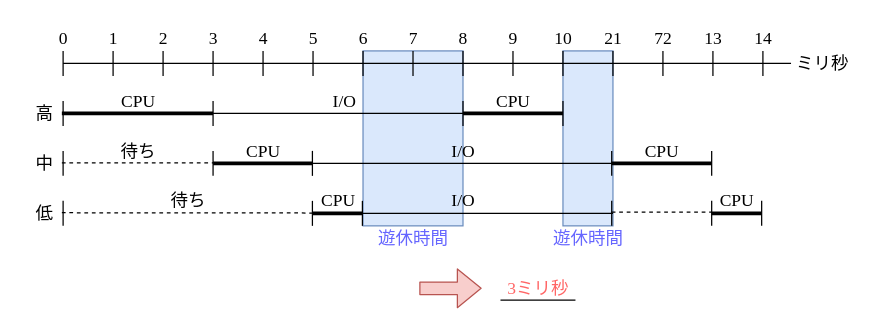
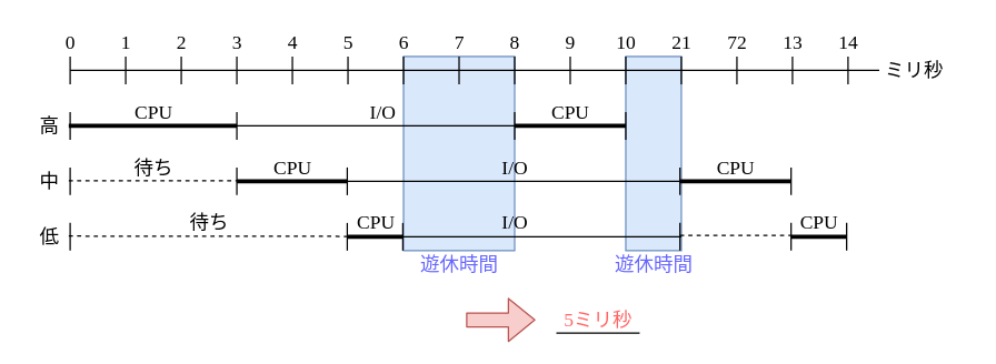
  <mxCell id="0" />
  <mxCell id="1" parent="0" />
  <mxCell id="2" value="" style="rounded=0;whiteSpace=wrap;html=1;fontFamily=Tahoma;fontSize=14;align=center;fillColor=#dae8fc;strokeColor=#6c8ebf;" vertex="1" parent="1"><mxGeometry x="450" y="40" width="40" height="140" as="geometry" /></mxCell>
  <mxCell id="3" value="" style="rounded=0;whiteSpace=wrap;html=1;fontFamily=Tahoma;fontSize=14;align=center;fillColor=#dae8fc;strokeColor=#6c8ebf;" vertex="1" parent="1"><mxGeometry x="290" y="40" width="80" height="140" as="geometry" /></mxCell>
  <mxCell id="4" value="" style="endArrow=none;html=1;" edge="1" parent="1"><mxGeometry width="50" height="50" relative="1" as="geometry"><mxPoint x="50" y="50" as="sourcePoint" /><mxPoint x="632.5" y="50" as="targetPoint" /></mxGeometry></mxCell>
  <mxCell id="5" value="" style="endArrow=none;html=1;" edge="1" parent="1"><mxGeometry width="50" height="50" relative="1" as="geometry"><mxPoint x="50" y="60" as="sourcePoint" /><mxPoint x="50" y="40" as="targetPoint" /></mxGeometry></mxCell>
  <mxCell id="6" value="" style="endArrow=none;html=1;" edge="1" parent="1"><mxGeometry width="50" height="50" relative="1" as="geometry"><mxPoint x="90" y="60" as="sourcePoint" /><mxPoint x="90" y="40" as="targetPoint" /></mxGeometry></mxCell>
  <mxCell id="7" value="" style="endArrow=none;html=1;" edge="1" parent="1"><mxGeometry width="50" height="50" relative="1" as="geometry"><mxPoint x="130" y="60" as="sourcePoint" /><mxPoint x="130" y="40" as="targetPoint" /></mxGeometry></mxCell>
  <mxCell id="8" value="" style="endArrow=none;html=1;" edge="1" parent="1"><mxGeometry width="50" height="50" relative="1" as="geometry"><mxPoint x="170" y="60" as="sourcePoint" /><mxPoint x="170" y="40" as="targetPoint" /></mxGeometry></mxCell>
  <mxCell id="9" value="" style="endArrow=none;html=1;" edge="1" parent="1"><mxGeometry width="50" height="50" relative="1" as="geometry"><mxPoint x="210" y="60" as="sourcePoint" /><mxPoint x="210" y="40" as="targetPoint" /></mxGeometry></mxCell>
  <mxCell id="10" value="" style="endArrow=none;html=1;" edge="1" parent="1"><mxGeometry width="50" height="50" relative="1" as="geometry"><mxPoint x="250" y="60" as="sourcePoint" /><mxPoint x="250" y="40" as="targetPoint" /></mxGeometry></mxCell>
  <mxCell id="11" value="0" style="text;html=1;resizable=0;points=[];autosize=1;align=center;verticalAlign=top;spacingTop=-4;fontFamily=Tahoma;fontSize=14;" vertex="1" parent="1"><mxGeometry x="40" y="20" width="20" height="20" as="geometry" /></mxCell>
  <mxCell id="12" value="1" style="text;html=1;resizable=0;points=[];autosize=1;align=center;verticalAlign=top;spacingTop=-4;fontFamily=Tahoma;fontSize=14;" vertex="1" parent="1"><mxGeometry x="80" y="20" width="20" height="20" as="geometry" /></mxCell>
  <mxCell id="13" value="2" style="text;html=1;resizable=0;points=[];autosize=1;align=center;verticalAlign=top;spacingTop=-4;fontFamily=Tahoma;fontSize=14;" vertex="1" parent="1"><mxGeometry x="120" y="20" width="20" height="20" as="geometry" /></mxCell>
  <mxCell id="14" value="3" style="text;html=1;resizable=0;points=[];autosize=1;align=center;verticalAlign=top;spacingTop=-4;fontFamily=Tahoma;fontSize=14;" vertex="1" parent="1"><mxGeometry x="160" y="20" width="20" height="20" as="geometry" /></mxCell>
  <mxCell id="15" value="4" style="text;html=1;resizable=0;points=[];autosize=1;align=center;verticalAlign=top;spacingTop=-4;fontFamily=Tahoma;fontSize=14;" vertex="1" parent="1"><mxGeometry x="200" y="20" width="20" height="20" as="geometry" /></mxCell>
  <mxCell id="16" value="5" style="text;html=1;resizable=0;points=[];autosize=1;align=center;verticalAlign=top;spacingTop=-4;fontFamily=Tahoma;fontSize=14;" vertex="1" parent="1"><mxGeometry x="240" y="20" width="20" height="20" as="geometry" /></mxCell>
  <mxCell id="17" value="" style="endArrow=none;html=1;" edge="1" parent="1"><mxGeometry width="50" height="50" relative="1" as="geometry"><mxPoint x="290" y="60" as="sourcePoint" /><mxPoint x="290" y="40" as="targetPoint" /></mxGeometry></mxCell>
  <mxCell id="18" value="6" style="text;html=1;resizable=0;points=[];autosize=1;align=center;verticalAlign=top;spacingTop=-4;fontFamily=Tahoma;fontSize=14;" vertex="1" parent="1"><mxGeometry x="280" y="20" width="20" height="20" as="geometry" /></mxCell>
  <mxCell id="19" value="" style="endArrow=none;html=1;" edge="1" parent="1"><mxGeometry width="50" height="50" relative="1" as="geometry"><mxPoint x="330" y="60" as="sourcePoint" /><mxPoint x="330" y="40" as="targetPoint" /></mxGeometry></mxCell>
  <mxCell id="20" value="7" style="text;html=1;resizable=0;points=[];autosize=1;align=center;verticalAlign=top;spacingTop=-4;fontFamily=Tahoma;fontSize=14;" vertex="1" parent="1"><mxGeometry x="320" y="20" width="20" height="20" as="geometry" /></mxCell>
  <mxCell id="21" value="" style="endArrow=none;html=1;" edge="1" parent="1"><mxGeometry width="50" height="50" relative="1" as="geometry"><mxPoint x="370" y="60" as="sourcePoint" /><mxPoint x="370" y="40" as="targetPoint" /></mxGeometry></mxCell>
  <mxCell id="22" value="8" style="text;html=1;resizable=0;points=[];autosize=1;align=center;verticalAlign=top;spacingTop=-4;fontFamily=Tahoma;fontSize=14;" vertex="1" parent="1"><mxGeometry x="360" y="20" width="20" height="20" as="geometry" /></mxCell>
  <mxCell id="23" value="" style="endArrow=none;html=1;" edge="1" parent="1"><mxGeometry width="50" height="50" relative="1" as="geometry"><mxPoint x="410" y="60" as="sourcePoint" /><mxPoint x="410" y="40" as="targetPoint" /></mxGeometry></mxCell>
  <mxCell id="24" value="9" style="text;html=1;resizable=0;points=[];autosize=1;align=center;verticalAlign=top;spacingTop=-4;fontFamily=Tahoma;fontSize=14;" vertex="1" parent="1"><mxGeometry x="400" y="20" width="20" height="20" as="geometry" /></mxCell>
  <mxCell id="25" value="" style="endArrow=none;html=1;" edge="1" parent="1"><mxGeometry width="50" height="50" relative="1" as="geometry"><mxPoint x="450" y="60" as="sourcePoint" /><mxPoint x="450" y="40" as="targetPoint" /></mxGeometry></mxCell>
  <mxCell id="26" value="10" style="text;html=1;resizable=0;points=[];autosize=1;align=center;verticalAlign=top;spacingTop=-4;fontFamily=Tahoma;fontSize=14;" vertex="1" parent="1"><mxGeometry x="435" y="20" width="30" height="20" as="geometry" /></mxCell>
  <mxCell id="27" value="" style="endArrow=none;html=1;" edge="1" parent="1"><mxGeometry width="50" height="50" relative="1" as="geometry"><mxPoint x="490" y="60" as="sourcePoint" /><mxPoint x="490" y="40" as="targetPoint" /></mxGeometry></mxCell>
  <mxCell id="28" value="21" style="text;html=1;resizable=0;points=[];autosize=1;align=center;verticalAlign=top;spacingTop=-4;fontFamily=Tahoma;fontSize=14;" vertex="1" parent="1"><mxGeometry x="475" y="20" width="30" height="20" as="geometry" /></mxCell>
  <mxCell id="29" value="" style="endArrow=none;html=1;" edge="1" parent="1"><mxGeometry width="50" height="50" relative="1" as="geometry"><mxPoint x="530" y="60" as="sourcePoint" /><mxPoint x="530" y="40" as="targetPoint" /></mxGeometry></mxCell>
  <mxCell id="30" value="72" style="text;html=1;resizable=0;points=[];autosize=1;align=center;verticalAlign=top;spacingTop=-4;fontFamily=Tahoma;fontSize=14;" vertex="1" parent="1"><mxGeometry x="515" y="20" width="30" height="20" as="geometry" /></mxCell>
  <mxCell id="31" value="" style="endArrow=none;html=1;" edge="1" parent="1"><mxGeometry width="50" height="50" relative="1" as="geometry"><mxPoint x="570" y="60" as="sourcePoint" /><mxPoint x="570" y="40" as="targetPoint" /></mxGeometry></mxCell>
  <mxCell id="32" value="13" style="text;html=1;resizable=0;points=[];autosize=1;align=center;verticalAlign=top;spacingTop=-4;fontFamily=Tahoma;fontSize=14;" vertex="1" parent="1"><mxGeometry x="555" y="20" width="30" height="20" as="geometry" /></mxCell>
  <mxCell id="33" value="" style="endArrow=none;html=1;" edge="1" parent="1"><mxGeometry width="50" height="50" relative="1" as="geometry"><mxPoint x="610" y="60" as="sourcePoint" /><mxPoint x="610" y="40" as="targetPoint" /></mxGeometry></mxCell>
  <mxCell id="34" value="14" style="text;html=1;resizable=0;points=[];autosize=1;align=center;verticalAlign=top;spacingTop=-4;fontFamily=Tahoma;fontSize=14;" vertex="1" parent="1"><mxGeometry x="595" y="20" width="30" height="20" as="geometry" /></mxCell>
  <mxCell id="35" value="ミリ秒" style="text;html=1;resizable=0;points=[];autosize=1;align=left;verticalAlign=top;spacingTop=-4;fontSize=14;fontFamily=Tahoma;" vertex="1" parent="1"><mxGeometry x="635" y="40" width="60" height="20" as="geometry" /></mxCell>
  <mxCell id="36" value="" style="endArrow=none;html=1;strokeWidth=3;" edge="1" parent="1"><mxGeometry width="50" height="50" relative="1" as="geometry"><mxPoint x="49" y="90" as="sourcePoint" /><mxPoint x="170" y="90" as="targetPoint" /></mxGeometry></mxCell>
  <mxCell id="37" value="" style="endArrow=none;html=1;" edge="1" parent="1"><mxGeometry width="50" height="50" relative="1" as="geometry"><mxPoint x="50" y="100" as="sourcePoint" /><mxPoint x="50" y="80" as="targetPoint" /></mxGeometry></mxCell>
  <mxCell id="38" value="" style="endArrow=none;html=1;" edge="1" parent="1"><mxGeometry width="50" height="50" relative="1" as="geometry"><mxPoint x="170" y="100" as="sourcePoint" /><mxPoint x="170" y="80" as="targetPoint" /></mxGeometry></mxCell>
  <mxCell id="39" value="" style="endArrow=none;html=1;" edge="1" parent="1"><mxGeometry width="50" height="50" relative="1" as="geometry"><mxPoint x="370" y="100" as="sourcePoint" /><mxPoint x="370" y="80" as="targetPoint" /></mxGeometry></mxCell>
  <mxCell id="40" value="" style="endArrow=none;html=1;" edge="1" parent="1"><mxGeometry width="50" height="50" relative="1" as="geometry"><mxPoint x="450" y="100" as="sourcePoint" /><mxPoint x="450" y="80" as="targetPoint" /></mxGeometry></mxCell>
  <mxCell id="41" value="CPU" style="text;html=1;resizable=0;points=[];autosize=1;align=center;verticalAlign=top;spacingTop=-4;fontSize=14;fontFamily=Tahoma;" vertex="1" parent="1"><mxGeometry x="90" y="70" width="40" height="20" as="geometry" /></mxCell>
  <mxCell id="42" value="I/O" style="text;html=1;resizable=0;points=[];autosize=1;align=center;verticalAlign=top;spacingTop=-4;fontSize=14;fontFamily=Tahoma;" vertex="1" parent="1"><mxGeometry x="260" y="70" width="30" height="20" as="geometry" /></mxCell>
  <mxCell id="43" value="CPU" style="text;html=1;resizable=0;points=[];autosize=1;align=center;verticalAlign=top;spacingTop=-4;fontSize=14;fontFamily=Tahoma;" vertex="1" parent="1"><mxGeometry x="390" y="70" width="40" height="20" as="geometry" /></mxCell>
  <mxCell id="44" value="高" style="text;html=1;resizable=0;points=[];autosize=1;align=center;verticalAlign=top;spacingTop=-4;fontSize=14;fontFamily=Tahoma;" vertex="1" parent="1"><mxGeometry x="20" y="80" width="30" height="20" as="geometry" /></mxCell>
  <mxCell id="45" value="" style="endArrow=none;html=1;" edge="1" parent="1"><mxGeometry width="50" height="50" relative="1" as="geometry"><mxPoint x="250" y="130" as="sourcePoint" /><mxPoint x="490" y="130" as="targetPoint" /></mxGeometry></mxCell>
  <mxCell id="46" value="" style="endArrow=none;html=1;" edge="1" parent="1"><mxGeometry width="50" height="50" relative="1" as="geometry"><mxPoint x="50" y="140" as="sourcePoint" /><mxPoint x="50" y="120" as="targetPoint" /></mxGeometry></mxCell>
  <mxCell id="47" value="中" style="text;html=1;resizable=0;points=[];autosize=1;align=center;verticalAlign=top;spacingTop=-4;fontSize=14;fontFamily=Tahoma;" vertex="1" parent="1"><mxGeometry x="20" y="120" width="30" height="20" as="geometry" /></mxCell>
  <mxCell id="48" value="" style="endArrow=none;html=1;strokeWidth=3;" edge="1" parent="1"><mxGeometry width="50" height="50" relative="1" as="geometry"><mxPoint x="370" y="90" as="sourcePoint" /><mxPoint x="450" y="90" as="targetPoint" /></mxGeometry></mxCell>
  <mxCell id="49" value="" style="endArrow=none;html=1;strokeWidth=1;" edge="1" parent="1"><mxGeometry width="50" height="50" relative="1" as="geometry"><mxPoint x="170" y="90" as="sourcePoint" /><mxPoint x="370" y="90" as="targetPoint" /></mxGeometry></mxCell>
  <mxCell id="50" value="" style="endArrow=none;html=1;strokeWidth=1;dashed=1;" edge="1" parent="1"><mxGeometry width="50" height="50" relative="1" as="geometry"><mxPoint x="49" y="129.5" as="sourcePoint" /><mxPoint x="170" y="129.5" as="targetPoint" /></mxGeometry></mxCell>
  <mxCell id="51" value="" style="endArrow=none;html=1;" edge="1" parent="1"><mxGeometry width="50" height="50" relative="1" as="geometry"><mxPoint x="170" y="140" as="sourcePoint" /><mxPoint x="170" y="120" as="targetPoint" /></mxGeometry></mxCell>
  <mxCell id="52" value="" style="endArrow=none;html=1;strokeWidth=3;" edge="1" parent="1"><mxGeometry width="50" height="50" relative="1" as="geometry"><mxPoint x="170" y="130" as="sourcePoint" /><mxPoint x="250" y="130" as="targetPoint" /></mxGeometry></mxCell>
  <mxCell id="53" value="CPU" style="text;html=1;resizable=0;points=[];autosize=1;align=center;verticalAlign=top;spacingTop=-4;fontSize=14;fontFamily=Tahoma;" vertex="1" parent="1"><mxGeometry x="190" y="110" width="40" height="20" as="geometry" /></mxCell>
  <mxCell id="54" value="" style="endArrow=none;html=1;" edge="1" parent="1"><mxGeometry width="50" height="50" relative="1" as="geometry"><mxPoint x="249.5" y="140" as="sourcePoint" /><mxPoint x="249.5" y="120" as="targetPoint" /></mxGeometry></mxCell>
  <mxCell id="55" value="" style="endArrow=none;html=1;" edge="1" parent="1"><mxGeometry width="50" height="50" relative="1" as="geometry"><mxPoint x="489" y="140" as="sourcePoint" /><mxPoint x="489" y="120" as="targetPoint" /></mxGeometry></mxCell>
  <mxCell id="56" value="" style="endArrow=none;html=1;" edge="1" parent="1"><mxGeometry width="50" height="50" relative="1" as="geometry"><mxPoint x="569" y="140" as="sourcePoint" /><mxPoint x="569" y="120" as="targetPoint" /></mxGeometry></mxCell>
  <mxCell id="57" value="CPU" style="text;html=1;resizable=0;points=[];autosize=1;align=center;verticalAlign=top;spacingTop=-4;fontSize=14;fontFamily=Tahoma;" vertex="1" parent="1"><mxGeometry x="509" y="110" width="40" height="20" as="geometry" /></mxCell>
  <mxCell id="58" value="" style="endArrow=none;html=1;strokeWidth=3;" edge="1" parent="1"><mxGeometry width="50" height="50" relative="1" as="geometry"><mxPoint x="489" y="130" as="sourcePoint" /><mxPoint x="569" y="130" as="targetPoint" /></mxGeometry></mxCell>
  <mxCell id="59" value="I/O" style="text;html=1;resizable=0;points=[];autosize=1;align=center;verticalAlign=top;spacingTop=-4;fontSize=14;fontFamily=Tahoma;" vertex="1" parent="1"><mxGeometry x="354.5" y="110" width="30" height="20" as="geometry" /></mxCell>
  <mxCell id="60" value="" style="endArrow=none;html=1;" edge="1" parent="1"><mxGeometry width="50" height="50" relative="1" as="geometry"><mxPoint x="290" y="170" as="sourcePoint" /><mxPoint x="490" y="170" as="targetPoint" /></mxGeometry></mxCell>
  <mxCell id="61" value="" style="endArrow=none;html=1;" edge="1" parent="1"><mxGeometry width="50" height="50" relative="1" as="geometry"><mxPoint x="50" y="180" as="sourcePoint" /><mxPoint x="50" y="160" as="targetPoint" /></mxGeometry></mxCell>
  <mxCell id="62" value="低" style="text;html=1;resizable=0;points=[];autosize=1;align=center;verticalAlign=top;spacingTop=-4;fontSize=14;fontFamily=Tahoma;" vertex="1" parent="1"><mxGeometry x="20" y="160" width="30" height="20" as="geometry" /></mxCell>
  <mxCell id="63" value="" style="endArrow=none;html=1;strokeWidth=1;dashed=1;entryX=0.055;entryY=0.986;entryDx=0;entryDy=0;entryPerimeter=0;" edge="1" parent="1" target="66"><mxGeometry width="50" height="50" relative="1" as="geometry"><mxPoint x="49" y="169.5" as="sourcePoint" /><mxPoint x="170" y="169.5" as="targetPoint" /></mxGeometry></mxCell>
  <mxCell id="64" value="" style="endArrow=none;html=1;" edge="1" parent="1"><mxGeometry width="50" height="50" relative="1" as="geometry"><mxPoint x="249.5" y="180" as="sourcePoint" /><mxPoint x="249.5" y="160" as="targetPoint" /></mxGeometry></mxCell>
  <mxCell id="65" value="" style="endArrow=none;html=1;strokeWidth=3;" edge="1" parent="1"><mxGeometry width="50" height="50" relative="1" as="geometry"><mxPoint x="249.5" y="170" as="sourcePoint" /><mxPoint x="289.5" y="170" as="targetPoint" /></mxGeometry></mxCell>
  <mxCell id="66" value="CPU" style="text;html=1;resizable=0;points=[];autosize=1;align=center;verticalAlign=top;spacingTop=-4;fontSize=14;fontFamily=Tahoma;" vertex="1" parent="1"><mxGeometry x="249.5" y="150" width="40" height="20" as="geometry" /></mxCell>
  <mxCell id="67" value="" style="endArrow=none;html=1;" edge="1" parent="1"><mxGeometry width="50" height="50" relative="1" as="geometry"><mxPoint x="289.5" y="180" as="sourcePoint" /><mxPoint x="289.5" y="160" as="targetPoint" /></mxGeometry></mxCell>
  <mxCell id="68" value="" style="endArrow=none;html=1;" edge="1" parent="1"><mxGeometry width="50" height="50" relative="1" as="geometry"><mxPoint x="489" y="180" as="sourcePoint" /><mxPoint x="489" y="160" as="targetPoint" /></mxGeometry></mxCell>
  <mxCell id="69" value="I/O" style="text;html=1;resizable=0;points=[];autosize=1;align=center;verticalAlign=top;spacingTop=-4;fontSize=14;fontFamily=Tahoma;" vertex="1" parent="1"><mxGeometry x="354.5" y="150" width="30" height="20" as="geometry" /></mxCell>
  <mxCell id="70" value="" style="endArrow=none;html=1;" edge="1" parent="1"><mxGeometry width="50" height="50" relative="1" as="geometry"><mxPoint x="569" y="180" as="sourcePoint" /><mxPoint x="569" y="160" as="targetPoint" /></mxGeometry></mxCell>
  <mxCell id="71" value="" style="endArrow=none;html=1;strokeWidth=3;" edge="1" parent="1"><mxGeometry width="50" height="50" relative="1" as="geometry"><mxPoint x="569" y="170" as="sourcePoint" /><mxPoint x="609" y="170" as="targetPoint" /></mxGeometry></mxCell>
  <mxCell id="72" value="CPU" style="text;html=1;resizable=0;points=[];autosize=1;align=center;verticalAlign=top;spacingTop=-4;fontSize=14;fontFamily=Tahoma;" vertex="1" parent="1"><mxGeometry x="569" y="150" width="40" height="20" as="geometry" /></mxCell>
  <mxCell id="73" value="" style="endArrow=none;html=1;" edge="1" parent="1"><mxGeometry width="50" height="50" relative="1" as="geometry"><mxPoint x="609" y="180" as="sourcePoint" /><mxPoint x="609" y="160" as="targetPoint" /></mxGeometry></mxCell>
  <mxCell id="74" value="" style="endArrow=none;html=1;strokeWidth=1;dashed=1;" edge="1" parent="1"><mxGeometry width="50" height="50" relative="1" as="geometry"><mxPoint x="489" y="169" as="sourcePoint" /><mxPoint x="569" y="169" as="targetPoint" /></mxGeometry></mxCell>
  <mxCell id="75" value="待ち" style="text;html=1;resizable=0;points=[];autosize=1;align=center;verticalAlign=top;spacingTop=-4;fontSize=14;fontFamily=Tahoma;" vertex="1" parent="1"><mxGeometry x="90" y="110" width="40" height="20" as="geometry" /></mxCell>
  <mxCell id="76" value="待ち" style="text;html=1;resizable=0;points=[];autosize=1;align=center;verticalAlign=top;spacingTop=-4;fontSize=14;fontFamily=Tahoma;" vertex="1" parent="1"><mxGeometry x="130" y="150" width="40" height="20" as="geometry" /></mxCell>
  <mxCell id="77" value="遊休時間" style="text;html=1;resizable=0;points=[];autosize=1;align=center;verticalAlign=top;spacingTop=-4;fontSize=14;fontFamily=Tahoma;fontColor=#6666FF;" vertex="1" parent="1"><mxGeometry x="295" y="180" width="70" height="20" as="geometry" /></mxCell>
  <mxCell id="78" value="遊休時間" style="text;html=1;resizable=0;points=[];autosize=1;align=center;verticalAlign=top;spacingTop=-4;fontSize=14;fontFamily=Tahoma;fontColor=#6666FF;" vertex="1" parent="1"><mxGeometry x="435" y="180" width="70" height="20" as="geometry" /></mxCell>
  <mxCell id="79" value="" style="shape=flexArrow;endArrow=classic;html=1;strokeWidth=1;fontFamily=Tahoma;fontSize=14;fontColor=#6666FF;fillColor=#f8cecc;strokeColor=#b85450;" edge="1" parent="1"><mxGeometry width="50" height="50" relative="1" as="geometry"><mxPoint x="335" y="230" as="sourcePoint" /><mxPoint x="385" y="230" as="targetPoint" /></mxGeometry></mxCell>
- <mxCell id="80" value="&lt;font color=&quot;#ff6666&quot;&gt;3ミリ秒&lt;/font&gt;" style="text;html=1;resizable=0;points=[];autosize=1;align=center;verticalAlign=top;spacingTop=-4;fontSize=14;fontFamily=Tahoma;fontColor=#6666FF;" vertex="1" parent="1"><mxGeometry x="395" y="220" width="70" height="20" as="geometry" /></mxCell>
+ <mxCell id="80" value="&lt;font color=&quot;#ff6666&quot;&gt;5ミリ秒&lt;/font&gt;" style="text;html=1;resizable=0;points=[];autosize=1;align=center;verticalAlign=top;spacingTop=-4;fontSize=14;fontFamily=Tahoma;fontColor=#6666FF;" vertex="1" parent="1"><mxGeometry x="395" y="220" width="70" height="20" as="geometry" /></mxCell>
  <mxCell id="81" value="" style="endArrow=none;html=1;strokeWidth=1;fontFamily=Tahoma;fontSize=14;fontColor=#6666FF;" edge="1" parent="1"><mxGeometry width="50" height="50" relative="1" as="geometry"><mxPoint x="400" y="239.5" as="sourcePoint" /><mxPoint x="460" y="239.5" as="targetPoint" /></mxGeometry></mxCell>
